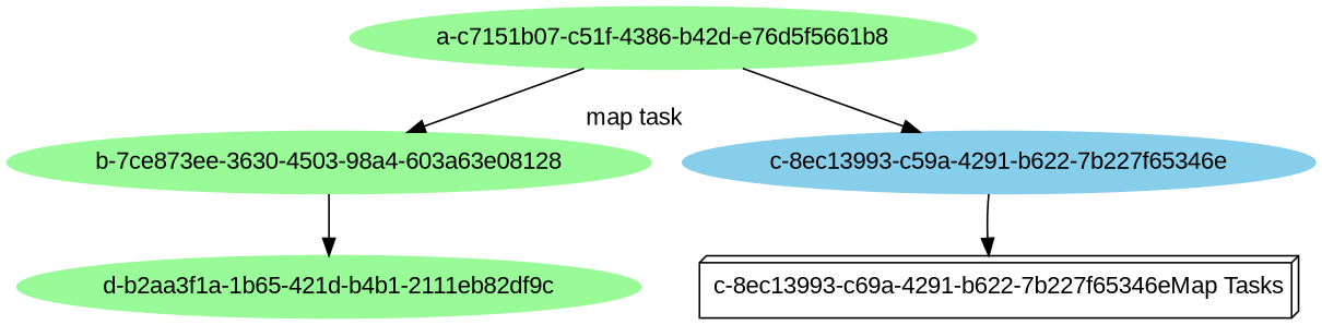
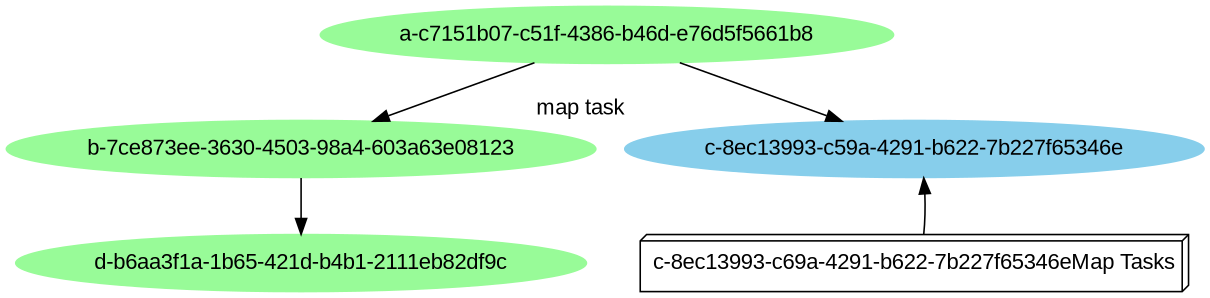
  digraph {
    fontname="Liberation Sans"
    node [color=palegreen fontname="Liberation Sans" style=filled]
    edge [fontname="Liberation Sans"]
-   "a-c7151b07-c51f-4386-b42d-e76d5f5661b8"
-   "b-7ce873ee-3630-4503-98a4-603a63e08123" [label="b-7ce873ee-3630-4503-98a4-603a63e08128"]
+   "a-c7151b07-c51f-4386-b42d-e76d5f5661b8" [label="a-c7151b07-c51f-4386-b46d-e76d5f5661b8"]
+   "b-7ce873ee-3630-4503-98a4-603a63e08123"
    "c-8ec13993-c59a-4291-b622-7b227f65346e" [color=skyblue fillcolor=skyblue xlabel="map task"]
-   "d-b6aa3f1a-1b65-421d-b4b1-2111eb82df9c" [label="d-b2aa3f1a-1b65-421d-b4b1-2111eb82df9c"]
+   "d-b6aa3f1a-1b65-421d-b4b1-2111eb82df9c"
    n5 [fillcolor=grey label="c-8ec13993-c69a-4291-b622-7b227f65346eMap Tasks" shape=box3d color="" style=""]
    "a-c7151b07-c51f-4386-b42d-e76d5f5661b8" -> "b-7ce873ee-3630-4503-98a4-603a63e08123"
    "a-c7151b07-c51f-4386-b42d-e76d5f5661b8" -> "c-8ec13993-c59a-4291-b622-7b227f65346e"
    "b-7ce873ee-3630-4503-98a4-603a63e08123" -> "d-b6aa3f1a-1b65-421d-b4b1-2111eb82df9c"
-   "c-8ec13993-c59a-4291-b622-7b227f65346e" -> n5
+   n5 -> "c-8ec13993-c59a-4291-b622-7b227f65346e"
  }
